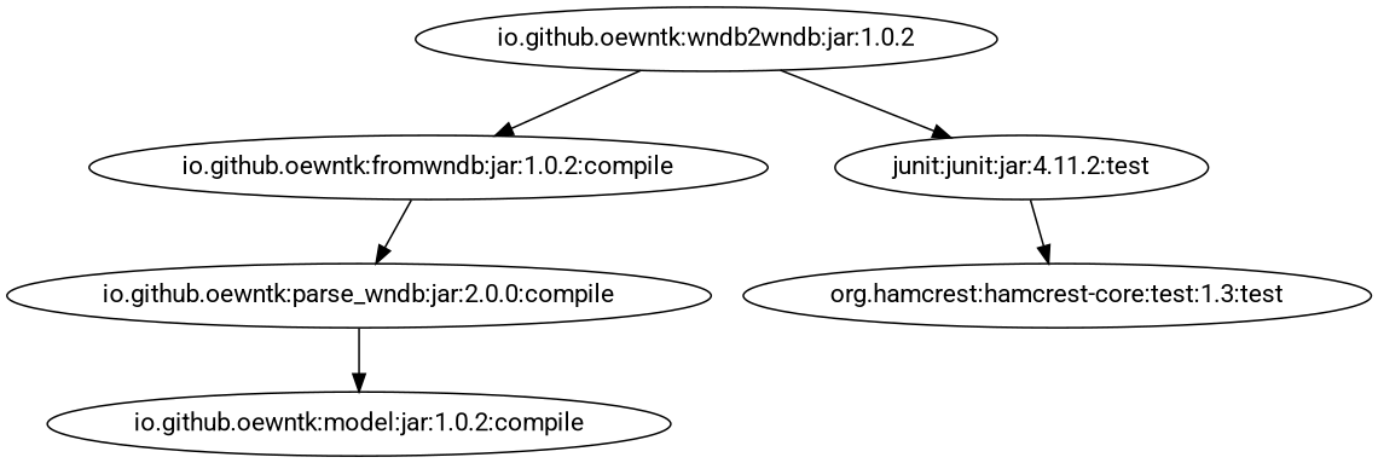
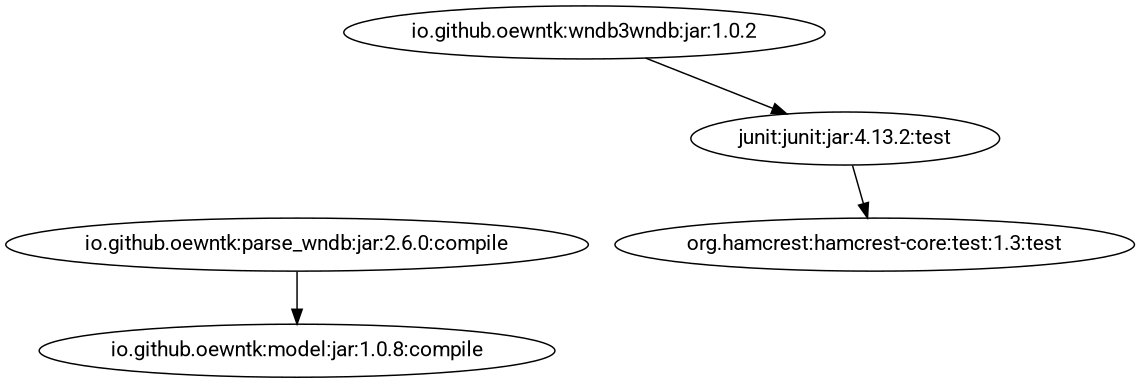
  digraph {
    fontname=Roboto
    node [fontname=Roboto]
    edge [fontname=Roboto]
-   "io.github.oewntk:wndb2wndb:jar:1.0.2"
-   "io.github.oewntk:fromwndb:jar:1.0.2:compile"
-   "junit:junit:jar:4.13.2:test" [label="junit:junit:jar:4.11.2:test"]
-   "io.github.oewntk:parse_wndb:jar:2.0.0:compile"
+   "io.github.oewntk:wndb2wndb:jar:1.0.2" [label="io.github.oewntk:wndb3wndb:jar:1.0.2"]
+   "junit:junit:jar:4.13.2:test"
+   "io.github.oewntk:parse_wndb:jar:2.0.0:compile" [label="io.github.oewntk:parse_wndb:jar:2.6.0:compile"]
    n5 [label="org.hamcrest:hamcrest-core:test:1.3:test"]
-   "io.github.oewntk:model:jar:1.0.2:compile"
-   "io.github.oewntk:wndb2wndb:jar:1.0.2" -> "io.github.oewntk:fromwndb:jar:1.0.2:compile"
+   "io.github.oewntk:model:jar:1.0.2:compile" [label="io.github.oewntk:model:jar:1.0.8:compile"]
    "io.github.oewntk:wndb2wndb:jar:1.0.2" -> "junit:junit:jar:4.13.2:test"
-   "io.github.oewntk:fromwndb:jar:1.0.2:compile" -> "io.github.oewntk:parse_wndb:jar:2.0.0:compile"
    "junit:junit:jar:4.13.2:test" -> n5
    "io.github.oewntk:parse_wndb:jar:2.0.0:compile" -> "io.github.oewntk:model:jar:1.0.2:compile"
  }
